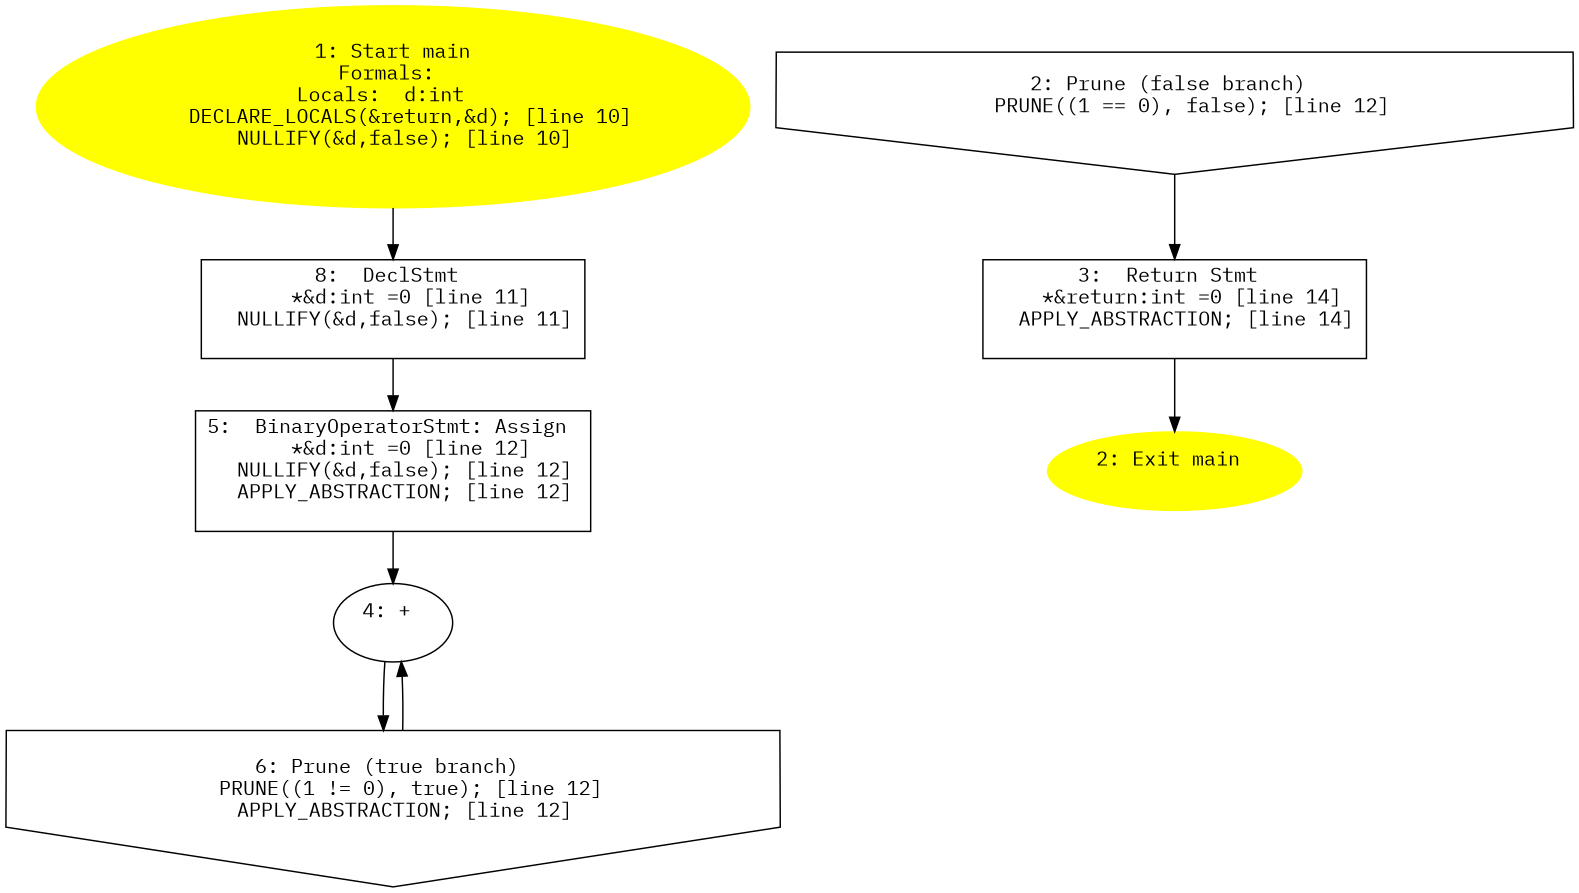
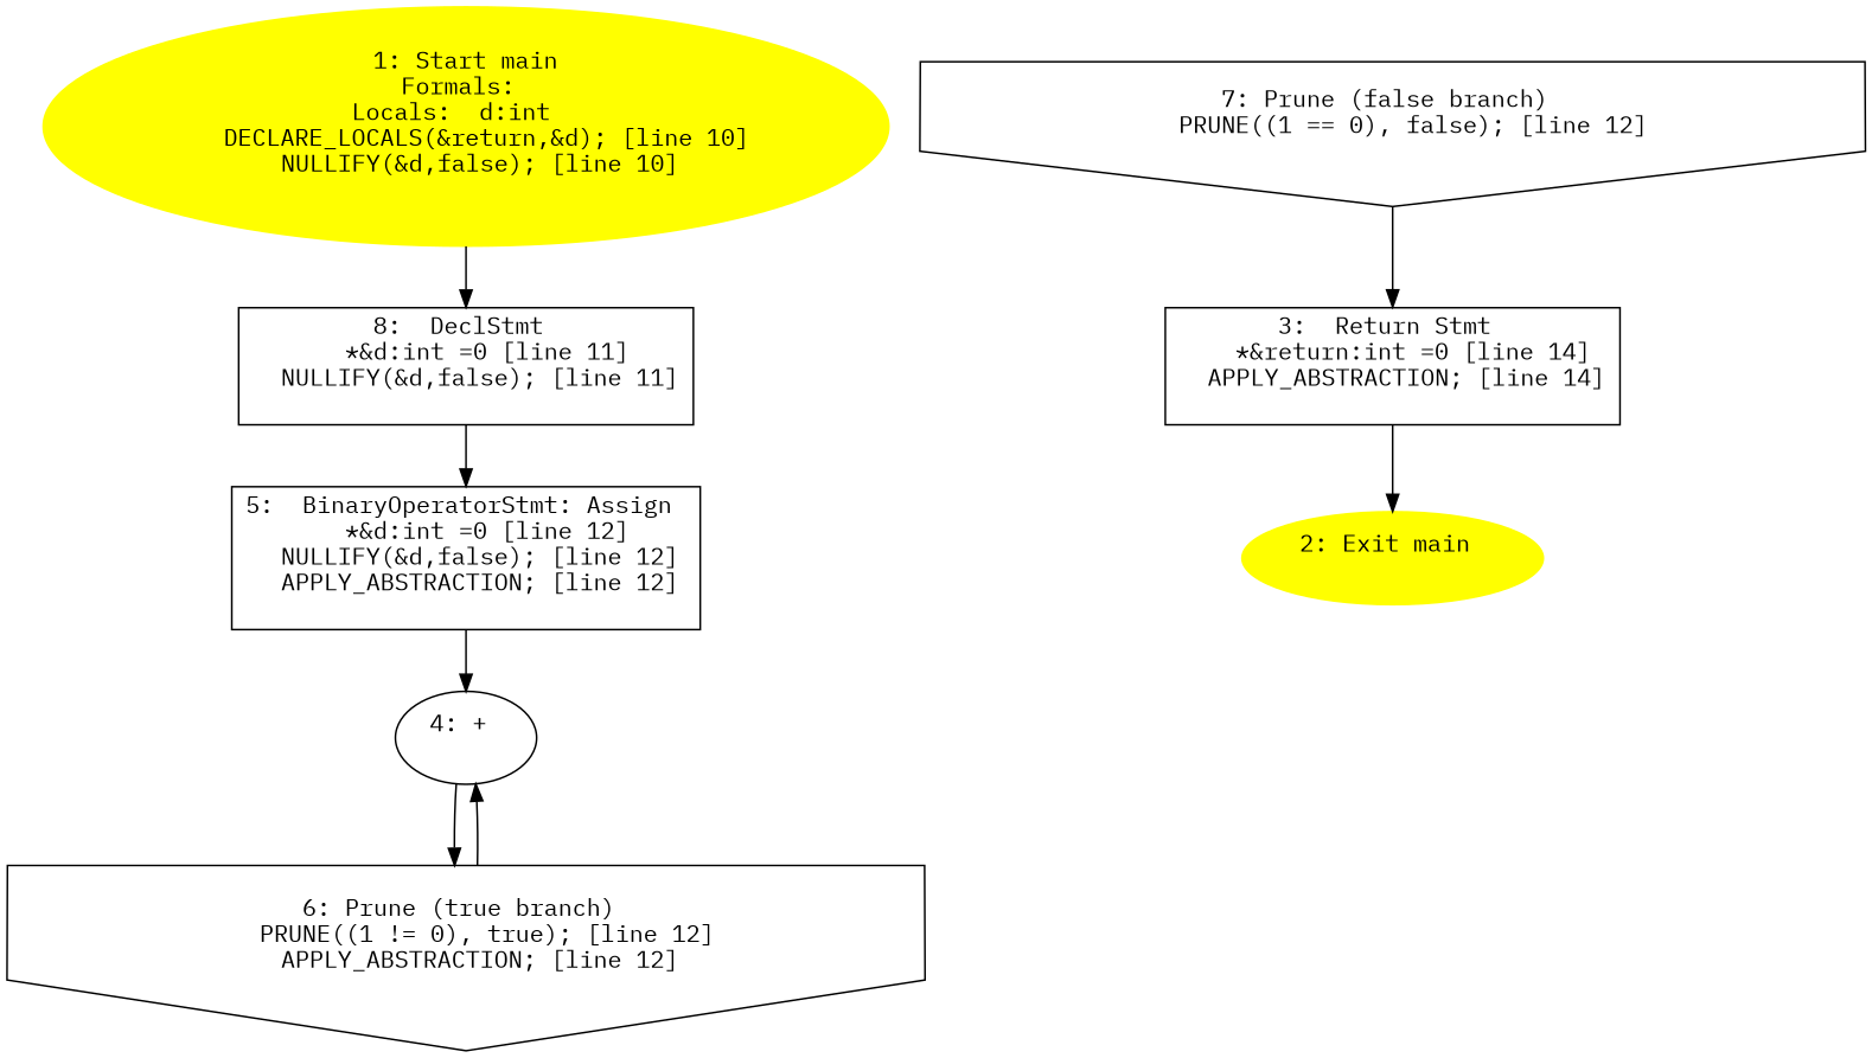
  digraph {
    fontname="IBM Plex Mono"
    node [fontname="IBM Plex Mono"]
    edge [fontname="IBM Plex Mono"]
    n1 [label="8:  DeclStmt \n   *&d:int =0 [line 11]\n  NULLIFY(&d,false); [line 11]\n " shape=box]
    n2 [label="5:  BinaryOperatorStmt: Assign \n   *&d:int =0 [line 12]\n  NULLIFY(&d,false); [line 12]\n  APPLY_ABSTRACTION; [line 12]\n " shape=box]
    n3 [label="4: + \n  "]
    n4 [label="6: Prune (true branch) \n   PRUNE((1 != 0), true); [line 12]\n  APPLY_ABSTRACTION; [line 12]\n " shape=invhouse]
-   n5 [label="2: Prune (false branch) \n   PRUNE((1 == 0), false); [line 12]\n " shape=invhouse]
+   n5 [label="7: Prune (false branch) \n   PRUNE((1 == 0), false); [line 12]\n " shape=invhouse]
    n6 [label="3:  Return Stmt \n   *&return:int =0 [line 14]\n  APPLY_ABSTRACTION; [line 14]\n " shape=box]
    n7 [color=yellow label="2: Exit main \n  " style=filled]
    n8 [color=yellow label="1: Start main\nFormals: \nLocals:  d:int  \n   DECLARE_LOCALS(&return,&d); [line 10]\n  NULLIFY(&d,false); [line 10]\n " style=filled]
    n1 -> n2
    n2 -> n3
    n3 -> n4
    n4 -> n3
    n5 -> n6
    n6 -> n7
    n8 -> n1
  }
